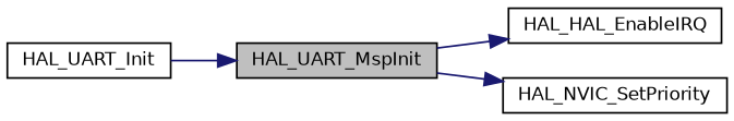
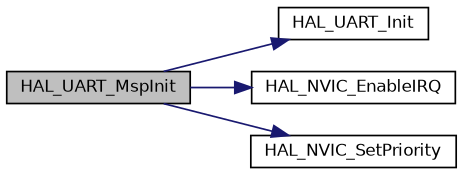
  digraph {
    rankdir=LR
    node [color=black fillcolor=white fontname=Helvetica fontsize=10 shape=record style=filled]
    edge [color=midnightblue fontname=Helvetica fontsize=10 labelfontname=Helvetica labelfontsize=10 style=solid]
    n1 [fillcolor=grey75 fontcolor=black height=0.2 label=HAL_UART_MspInit width=0.4]
    n2 [height=0.2 label=HAL_UART_Init width=0.4]
-   n3 [height=0.2 label=HAL_HAL_EnableIRQ width=0.4]
+   n3 [height=0.2 label=HAL_NVIC_EnableIRQ width=0.4]
    n4 [height=0.2 label=HAL_NVIC_SetPriority width=0.4]
-   n2 -> n1
+   n1 -> n2
    n1 -> n3
    n1 -> n4
  }
